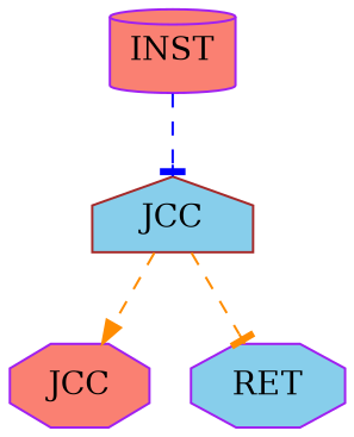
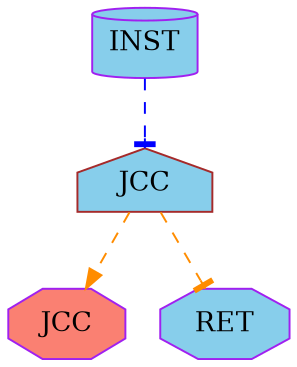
  digraph {
    node [style=filled fillcolor=salmon color=purple shape=octagon]
    edge [color=darkorange style=dashed arrowhead=tee]
-   n1 [label=INST root=true shape=cylinder]
+   n1 [label=INST root=true fillcolor=skyblue shape=cylinder]
    n2 [label=JCC fillcolor=skyblue color=brown shape=house]
    n3 [label=JCC]
    n4 [label=RET fillcolor=skyblue]
    n1 -> n2 [color=blue]
    n2 -> n3 [arrowhead=normal]
    n2 -> n4
  }
